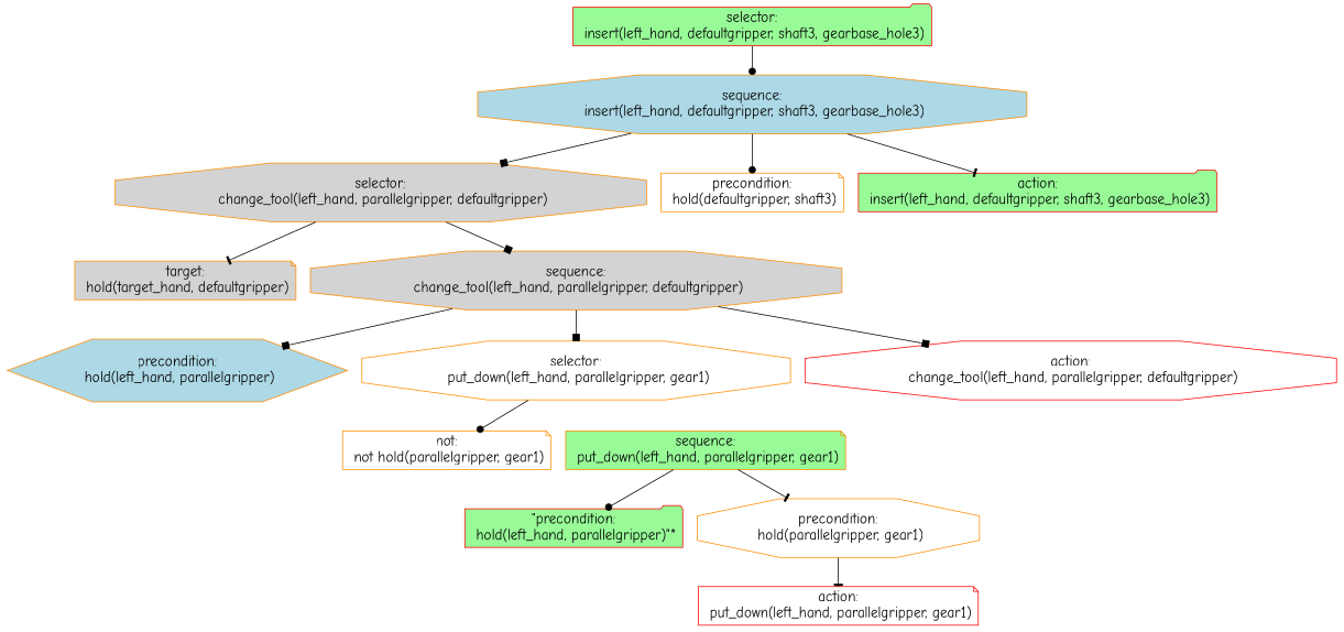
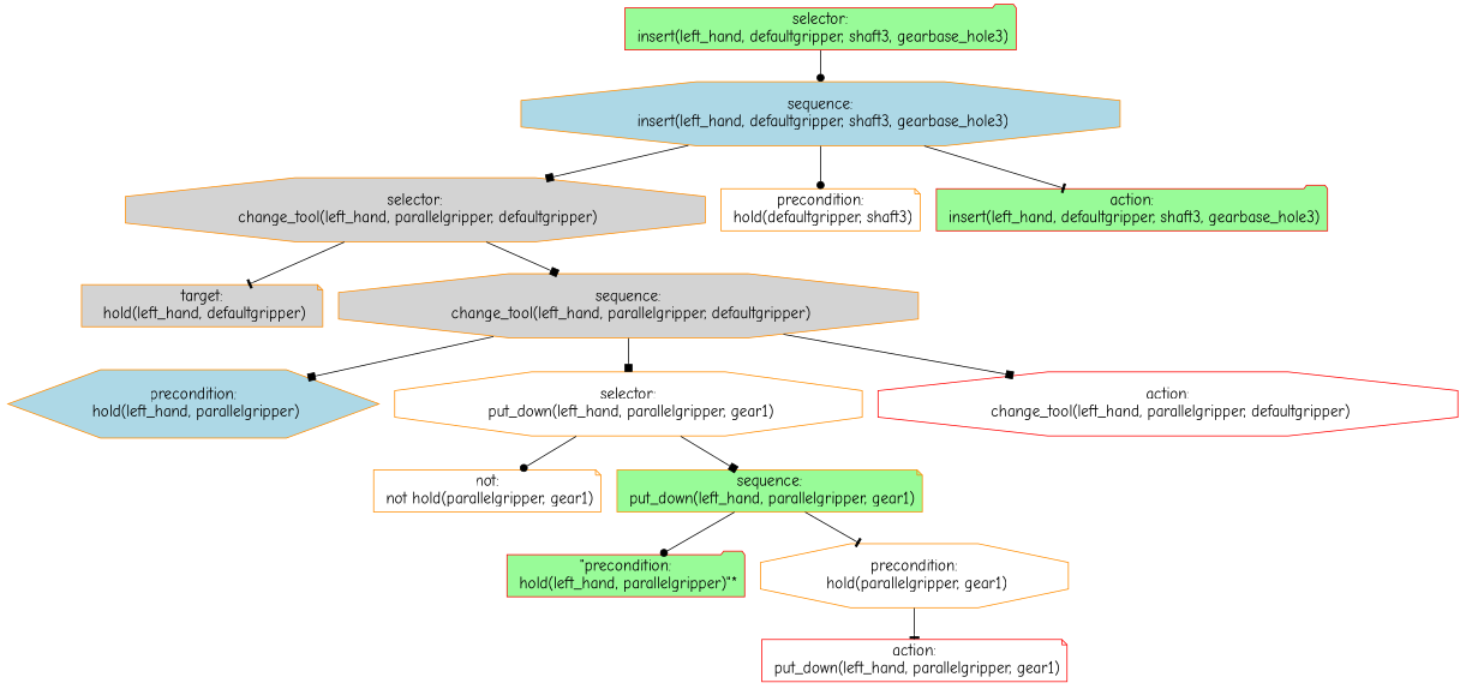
  digraph {
    fontname="Comic Neue"
    ordering=out
    node [color=darkorange fillcolor=white fontcolor=black fontname="Comic Neue" fontsize=18 shape=octagon style=filled]
    edge [arrowhead=box fontname="Comic Neue"]
    n1 [color=red fillcolor=palegreen label="selector:\n insert(left_hand, defaultgripper, shaft3, gearbase_hole3)" shape=folder]
    n2 [fillcolor=lightblue label="sequence:\n insert(left_hand, defaultgripper, shaft3, gearbase_hole3)"]
    n3 [fillcolor=lightgrey label="selector:\n change_tool(left_hand, parallelgripper, defaultgripper)"]
    n4 [label="precondition:\n hold(defaultgripper, shaft3)" shape=note]
    n5 [color=red fillcolor=palegreen label="action:\n insert(left_hand, defaultgripper, shaft3, gearbase_hole3)" shape=folder]
-   n6 [fillcolor=lightgrey label="target:\n hold(target_hand, defaultgripper)" shape=note]
+   n6 [fillcolor=lightgrey label="target:\n hold(left_hand, defaultgripper)" shape=note]
    n7 [fillcolor=lightgrey label="sequence:\n change_tool(left_hand, parallelgripper, defaultgripper)"]
    n8 [fillcolor=lightblue label="precondition:\n hold(left_hand, parallelgripper)" shape=hexagon]
    n9 [label="selector:\n put_down(left_hand, parallelgripper, gear1)"]
    n10 [color=red label="action:\n change_tool(left_hand, parallelgripper, defaultgripper)"]
    n11 [label="not:\n not hold(parallelgripper, gear1)" shape=note]
    n12 [fillcolor=palegreen label="sequence:\n put_down(left_hand, parallelgripper, gear1)" shape=note]
    n13 [color=red fillcolor=palegreen label="\"precondition:\n hold(left_hand, parallelgripper)\"*" shape=folder]
    n14 [label="precondition:\n hold(parallelgripper, gear1)"]
    n15 [color=red label="action:\n put_down(left_hand, parallelgripper, gear1)" shape=note]
    n1 -> n2 [arrowhead=dot]
    n2 -> n3
    n2 -> n4 [arrowhead=dot]
    n2 -> n5 [arrowhead=tee]
    n3 -> n6 [arrowhead=tee]
    n3 -> n7
    n7 -> n8
    n7 -> n9
    n7 -> n10
    n9 -> n11 [arrowhead=dot]
+   n9 -> n12
    n12 -> n13 [arrowhead=dot]
    n12 -> n14 [arrowhead=tee]
    n14 -> n15 [arrowhead=tee]
  }
